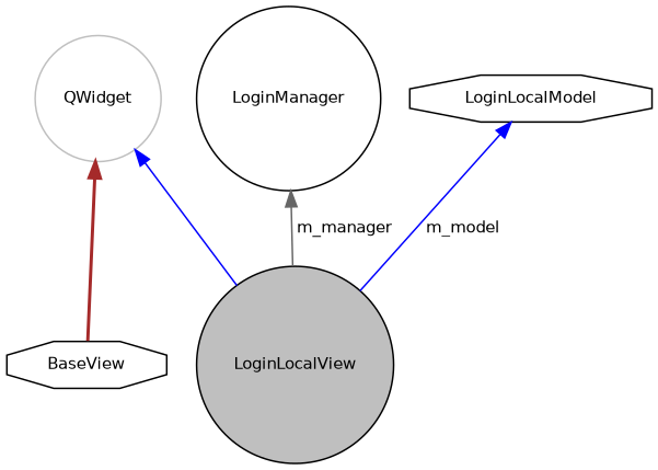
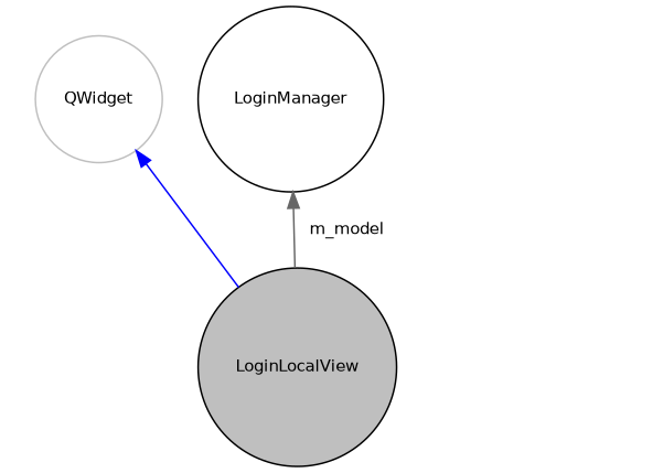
  digraph {
    node [color=black fillcolor=white fontname=Helvetica fontsize=10 shape=circle style=filled]
    edge [color=blue dir=back fontname=Helvetica fontsize=10 labelfontname=Helvetica labelfontsize=10 style=solid]
    n1 [fillcolor=grey75 fontcolor=black height=0.2 label=LoginLocalView width=0.4]
-   n2 [height=0.2 label=BaseView shape=octagon width=0.4]
    n3 [color=grey75 height=0.2 label=QWidget width=0.4]
    n4 [height=0.2 label=LoginManager width=0.4]
-   n5 [height=0.2 label=LoginLocalModel shape=octagon width=0.4]
    n3 -> n1
-   n3 -> n2 [color=brown style=bold]
-   n4 -> n1 [color=gray40 label=" m_manager"]
-   n5 -> n1 [label=" m_model"]
+   n4 -> n1 [color=gray40 label=" m_model"]
  }
